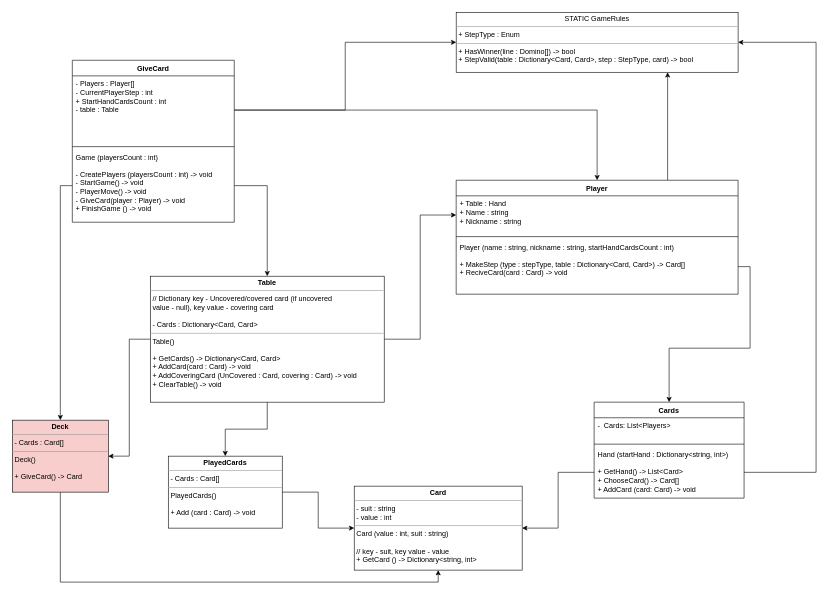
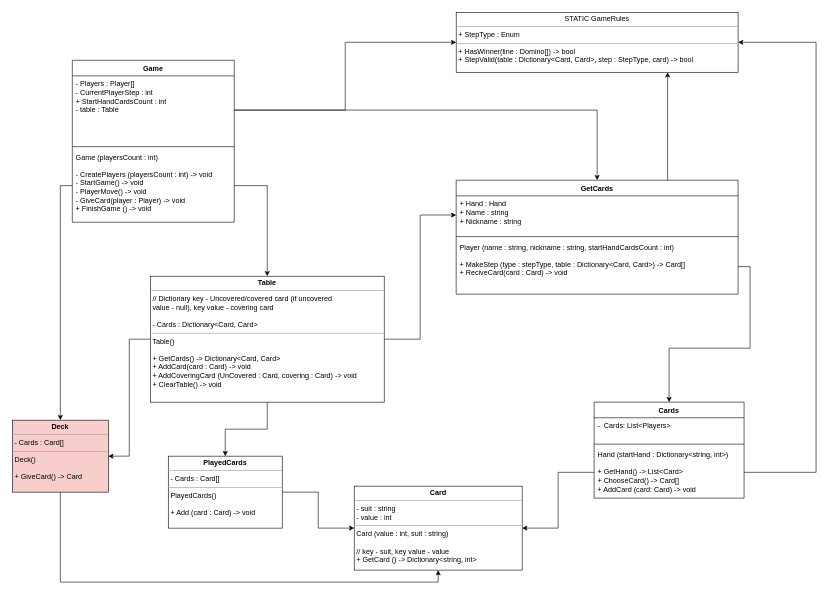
  <mxCell id="0" />
  <mxCell id="1" parent="0" />
- <mxCell id="2" value="GiveCard" style="swimlane;fontStyle=1;align=center;verticalAlign=top;childLayout=stackLayout;horizontal=1;startSize=26;horizontalStack=0;resizeParent=1;resizeParentMax=0;resizeLast=0;collapsible=1;marginBottom=0;whiteSpace=wrap;html=1;" vertex="1" parent="1"><mxGeometry x="120" y="100" width="270" height="270" as="geometry"><mxRectangle x="340" y="90" width="70" height="30" as="alternateBounds" /></mxGeometry></mxCell>
+ <mxCell id="2" value="Game" style="swimlane;fontStyle=1;align=center;verticalAlign=top;childLayout=stackLayout;horizontal=1;startSize=26;horizontalStack=0;resizeParent=1;resizeParentMax=0;resizeLast=0;collapsible=1;marginBottom=0;whiteSpace=wrap;html=1;" vertex="1" parent="1"><mxGeometry x="120" y="100" width="270" height="270" as="geometry"><mxRectangle x="340" y="90" width="70" height="30" as="alternateBounds" /></mxGeometry></mxCell>
  <mxCell id="3" value="- Players : Player[]&lt;br&gt;- CurrentPlayerStep : int&lt;br&gt;+ StartHandCardsCount : int&lt;br&gt;- table : Table" style="text;align=left;verticalAlign=top;spacingLeft=4;spacingRight=4;overflow=hidden;rotatable=0;points=[[0,0.5],[1,0.5]];portConstraint=eastwest;whiteSpace=wrap;html=1;" vertex="1" parent="2"><mxGeometry y="26" width="270" height="114" as="geometry" /></mxCell>
  <mxCell id="4" value="" style="line;strokeWidth=1;fillColor=none;align=left;verticalAlign=middle;spacingTop=-1;spacingLeft=3;spacingRight=3;rotatable=0;labelPosition=right;points=[];portConstraint=eastwest;strokeColor=inherit;" vertex="1" parent="2"><mxGeometry y="140" width="270" height="8" as="geometry" /></mxCell>
  <mxCell id="5" value="Game (playersCount : int)&lt;br&gt;&lt;br&gt;- CreatePlayers (playersCount : int) -&amp;gt; void&lt;br&gt;- StartGame() -&amp;gt; void&lt;br&gt;- PlayerMove() -&amp;gt; void&lt;br&gt;- GiveCard(player : Player) -&amp;gt; void&lt;br&gt;+ FinishGame () -&amp;gt; void" style="text;strokeColor=none;fillColor=none;align=left;verticalAlign=top;spacingLeft=4;spacingRight=4;overflow=hidden;rotatable=0;points=[[0,0.5],[1,0.5]];portConstraint=eastwest;whiteSpace=wrap;html=1;" vertex="1" parent="2"><mxGeometry y="148" width="270" height="122" as="geometry" /></mxCell>
  <mxCell id="6" style="edgeStyle=orthogonalEdgeStyle;rounded=0;orthogonalLoop=1;jettySize=auto;html=1;entryX=0.5;entryY=0;entryDx=0;entryDy=0;" edge="1" parent="1" source="9" target="23"><mxGeometry relative="1" as="geometry" /></mxCell>
  <mxCell id="7" style="edgeStyle=orthogonalEdgeStyle;rounded=0;orthogonalLoop=1;jettySize=auto;html=1;entryX=1;entryY=0.5;entryDx=0;entryDy=0;" edge="1" parent="1" source="9" target="12"><mxGeometry relative="1" as="geometry" /></mxCell>
  <mxCell id="8" style="edgeStyle=orthogonalEdgeStyle;rounded=0;orthogonalLoop=1;jettySize=auto;html=1;exitX=1;exitY=0.5;exitDx=0;exitDy=0;entryX=0;entryY=0.5;entryDx=0;entryDy=0;" edge="1" parent="1" source="9" target="19"><mxGeometry relative="1" as="geometry" /></mxCell>
  <mxCell id="9" value="&lt;p style=&quot;margin:0px;margin-top:4px;text-align:center;&quot;&gt;&lt;b&gt;Table&lt;/b&gt;&lt;/p&gt;&lt;hr size=&quot;1&quot;&gt;&lt;p style=&quot;margin:0px;margin-left:4px;&quot;&gt;// Dictionary key - Uncovered/covered card (if uncovered&lt;/p&gt;&lt;p style=&quot;margin:0px;margin-left:4px;&quot;&gt;value - null), key value - covering card&lt;/p&gt;&lt;p style=&quot;margin:0px;margin-left:4px;&quot;&gt;&lt;br&gt;&lt;/p&gt;&lt;p style=&quot;margin:0px;margin-left:4px;&quot;&gt;- Cards : Dictionary&amp;lt;Card, Card&amp;gt;&lt;br&gt;&lt;/p&gt;&lt;hr size=&quot;1&quot;&gt;&lt;p style=&quot;margin:0px;margin-left:4px;&quot;&gt;Table()&lt;/p&gt;&lt;p style=&quot;margin:0px;margin-left:4px;&quot;&gt;&lt;br&gt;&lt;/p&gt;&lt;p style=&quot;margin:0px;margin-left:4px;&quot;&gt;+ GetCards() -&amp;gt; Dictionary&amp;lt;Card, Card&amp;gt;&lt;/p&gt;&lt;p style=&quot;margin:0px;margin-left:4px;&quot;&gt;+ AddCard(card : Card) -&amp;gt; void&lt;/p&gt;&lt;p style=&quot;margin:0px;margin-left:4px;&quot;&gt;+ AddCoveringCard (UnCovered : Card, covering : Card) -&amp;gt; void&lt;/p&gt;&lt;p style=&quot;margin:0px;margin-left:4px;&quot;&gt;+ ClearTable() -&amp;gt; void&amp;nbsp;&lt;/p&gt;" style="verticalAlign=top;align=left;overflow=fill;fontSize=12;fontFamily=Helvetica;html=1;whiteSpace=wrap;" vertex="1" parent="1"><mxGeometry x="250" y="460" width="390" height="210" as="geometry" /></mxCell>
  <mxCell id="10" value="&lt;p style=&quot;margin:0px;margin-top:4px;text-align:center;&quot;&gt;&lt;b&gt;Card&lt;/b&gt;&lt;/p&gt;&lt;hr size=&quot;1&quot;&gt;&lt;p style=&quot;margin:0px;margin-left:4px;&quot;&gt;- suit : string&lt;/p&gt;&lt;p style=&quot;margin:0px;margin-left:4px;&quot;&gt;- value : int&lt;/p&gt;&lt;hr size=&quot;1&quot;&gt;&lt;p style=&quot;margin:0px;margin-left:4px;&quot;&gt;Card (value : int, suit : string)&lt;/p&gt;&lt;p style=&quot;margin:0px;margin-left:4px;&quot;&gt;&lt;br&gt;&lt;/p&gt;&lt;p style=&quot;margin:0px;margin-left:4px;&quot;&gt;// key - suit, key value - value&lt;/p&gt;&lt;p style=&quot;margin:0px;margin-left:4px;&quot;&gt;+ GetCard () -&amp;gt; Dictionary&amp;lt;string, int&amp;gt;&lt;/p&gt;" style="verticalAlign=top;align=left;overflow=fill;fontSize=12;fontFamily=Helvetica;html=1;whiteSpace=wrap;" vertex="1" parent="1"><mxGeometry x="590" y="810" width="280" height="140" as="geometry" /></mxCell>
  <mxCell id="11" style="edgeStyle=orthogonalEdgeStyle;rounded=0;orthogonalLoop=1;jettySize=auto;html=1;entryX=0.5;entryY=1;entryDx=0;entryDy=0;" edge="1" parent="1" source="12" target="10"><mxGeometry relative="1" as="geometry"><Array as="points"><mxPoint x="100" y="970" /><mxPoint x="730" y="970" /></Array></mxGeometry></mxCell>
  <mxCell id="12" value="&lt;p style=&quot;margin:0px;margin-top:4px;text-align:center;&quot;&gt;&lt;b&gt;Deck&lt;/b&gt;&lt;/p&gt;&lt;hr size=&quot;1&quot;&gt;&lt;p style=&quot;margin:0px;margin-left:4px;&quot;&gt;- Cards : Card[]&lt;/p&gt;&lt;hr size=&quot;1&quot;&gt;&lt;p style=&quot;margin:0px;margin-left:4px;&quot;&gt;Deck()&lt;/p&gt;&lt;p style=&quot;margin:0px;margin-left:4px;&quot;&gt;&lt;br&gt;&lt;/p&gt;&lt;p style=&quot;margin:0px;margin-left:4px;&quot;&gt;+ GiveCard() -&amp;gt; Card&lt;/p&gt;" style="verticalAlign=top;align=left;overflow=fill;fontSize=12;fontFamily=Helvetica;html=1;whiteSpace=wrap;fillColor=#f8cecc;" vertex="1" parent="1"><mxGeometry x="20" y="700" width="160" height="120" as="geometry" /></mxCell>
  <mxCell id="13" value="Cards" style="swimlane;fontStyle=1;align=center;verticalAlign=top;childLayout=stackLayout;horizontal=1;startSize=26;horizontalStack=0;resizeParent=1;resizeParentMax=0;resizeLast=0;collapsible=1;marginBottom=0;whiteSpace=wrap;html=1;" vertex="1" parent="1"><mxGeometry x="990" y="670" width="250" height="160" as="geometry" /></mxCell>
  <mxCell id="14" value="-&amp;nbsp; Cards: List&amp;lt;Players&amp;gt;" style="text;strokeColor=none;fillColor=none;align=left;verticalAlign=top;spacingLeft=4;spacingRight=4;overflow=hidden;rotatable=0;points=[[0,0.5],[1,0.5]];portConstraint=eastwest;whiteSpace=wrap;html=1;" vertex="1" parent="13"><mxGeometry y="26" width="250" height="40" as="geometry" /></mxCell>
  <mxCell id="15" value="" style="line;strokeWidth=1;fillColor=none;align=left;verticalAlign=middle;spacingTop=-1;spacingLeft=3;spacingRight=3;rotatable=0;labelPosition=right;points=[];portConstraint=eastwest;strokeColor=inherit;" vertex="1" parent="13"><mxGeometry y="66" width="250" height="8" as="geometry" /></mxCell>
  <mxCell id="16" value="Hand (startHand : Dictionary&amp;lt;string, int&amp;gt;)&lt;br&gt;&lt;br&gt;+ GetHand() -&amp;gt; List&amp;lt;Card&amp;gt;&lt;br&gt;+ ChooseCard() -&amp;gt; Card[]&lt;br&gt;+ AddCard (card: Card) -&amp;gt; void" style="text;strokeColor=none;fillColor=none;align=left;verticalAlign=top;spacingLeft=4;spacingRight=4;overflow=hidden;rotatable=0;points=[[0,0.5],[1,0.5]];portConstraint=eastwest;whiteSpace=wrap;html=1;" vertex="1" parent="13"><mxGeometry y="74" width="250" height="86" as="geometry" /></mxCell>
  <mxCell id="17" style="edgeStyle=orthogonalEdgeStyle;rounded=0;orthogonalLoop=1;jettySize=auto;html=1;exitX=0.75;exitY=0;exitDx=0;exitDy=0;entryX=0.75;entryY=1;entryDx=0;entryDy=0;" edge="1" parent="1" source="18" target="24"><mxGeometry relative="1" as="geometry" /></mxCell>
- <mxCell id="18" value="Player" style="swimlane;fontStyle=1;align=center;verticalAlign=top;childLayout=stackLayout;horizontal=1;startSize=26;horizontalStack=0;resizeParent=1;resizeParentMax=0;resizeLast=0;collapsible=1;marginBottom=0;whiteSpace=wrap;html=1;" vertex="1" parent="1"><mxGeometry x="760" y="300" width="470" height="190" as="geometry"><mxRectangle x="250" y="350" width="80" height="30" as="alternateBounds" /></mxGeometry></mxCell>
- <mxCell id="19" value="+ Table : Hand&lt;br&gt;+ Name : string&lt;br&gt;+ Nickname : string" style="text;strokeColor=none;fillColor=none;align=left;verticalAlign=top;spacingLeft=4;spacingRight=4;overflow=hidden;rotatable=0;points=[[0,0.5],[1,0.5]];portConstraint=eastwest;whiteSpace=wrap;html=1;" vertex="1" parent="18"><mxGeometry y="26" width="470" height="64" as="geometry" /></mxCell>
+ <mxCell id="18" value="GetCards" style="swimlane;fontStyle=1;align=center;verticalAlign=top;childLayout=stackLayout;horizontal=1;startSize=26;horizontalStack=0;resizeParent=1;resizeParentMax=0;resizeLast=0;collapsible=1;marginBottom=0;whiteSpace=wrap;html=1;" vertex="1" parent="1"><mxGeometry x="760" y="300" width="470" height="190" as="geometry"><mxRectangle x="250" y="350" width="80" height="30" as="alternateBounds" /></mxGeometry></mxCell>
+ <mxCell id="19" value="+ Hand : Hand&lt;br&gt;+ Name : string&lt;br&gt;+ Nickname : string" style="text;strokeColor=none;fillColor=none;align=left;verticalAlign=top;spacingLeft=4;spacingRight=4;overflow=hidden;rotatable=0;points=[[0,0.5],[1,0.5]];portConstraint=eastwest;whiteSpace=wrap;html=1;" vertex="1" parent="18"><mxGeometry y="26" width="470" height="64" as="geometry" /></mxCell>
  <mxCell id="20" value="" style="line;strokeWidth=1;fillColor=none;align=left;verticalAlign=middle;spacingTop=-1;spacingLeft=3;spacingRight=3;rotatable=0;labelPosition=right;points=[];portConstraint=eastwest;strokeColor=inherit;" vertex="1" parent="18"><mxGeometry y="90" width="470" height="8" as="geometry" /></mxCell>
  <mxCell id="21" value="Player (name : string, nickname : string, startHandCardsCount : int)&lt;br&gt;&lt;br&gt;+ MakeStep (type : stepType, table : Dictionary&amp;lt;Card, Card&amp;gt;) -&amp;gt; Card[]&lt;br&gt;+ ReciveCard(card : Card) -&amp;gt; void" style="text;strokeColor=none;fillColor=none;align=left;verticalAlign=top;spacingLeft=4;spacingRight=4;overflow=hidden;rotatable=0;points=[[0,0.5],[1,0.5]];portConstraint=eastwest;whiteSpace=wrap;html=1;" vertex="1" parent="18"><mxGeometry y="98" width="470" height="92" as="geometry" /></mxCell>
  <mxCell id="22" style="edgeStyle=orthogonalEdgeStyle;rounded=0;orthogonalLoop=1;jettySize=auto;html=1;entryX=0;entryY=0.5;entryDx=0;entryDy=0;" edge="1" parent="1" source="23" target="10"><mxGeometry relative="1" as="geometry" /></mxCell>
  <mxCell id="23" value="&lt;p style=&quot;margin:0px;margin-top:4px;text-align:center;&quot;&gt;&lt;b&gt;PlayedCards&lt;/b&gt;&lt;/p&gt;&lt;hr size=&quot;1&quot;&gt;&lt;p style=&quot;margin:0px;margin-left:4px;&quot;&gt;- Cards : Card[]&lt;/p&gt;&lt;hr size=&quot;1&quot;&gt;&lt;p style=&quot;margin:0px;margin-left:4px;&quot;&gt;&lt;span style=&quot;background-color: initial;&quot;&gt;PlayedCards()&lt;/span&gt;&lt;/p&gt;&lt;p style=&quot;margin:0px;margin-left:4px;&quot;&gt;&lt;span style=&quot;background-color: initial;&quot;&gt;&lt;br&gt;&lt;/span&gt;&lt;/p&gt;&lt;p style=&quot;margin:0px;margin-left:4px;&quot;&gt;&lt;span style=&quot;background-color: initial;&quot;&gt;+ Add (card : Card) -&amp;gt; void&lt;/span&gt;&lt;br&gt;&lt;/p&gt;" style="verticalAlign=top;align=left;overflow=fill;fontSize=12;fontFamily=Helvetica;html=1;whiteSpace=wrap;" vertex="1" parent="1"><mxGeometry x="280" y="760" width="190" height="120" as="geometry" /></mxCell>
  <mxCell id="24" value="&lt;p style=&quot;margin:0px;margin-top:4px;text-align:center;&quot;&gt;STATIC GameRules&lt;br&gt;&lt;/p&gt;&lt;hr size=&quot;1&quot;&gt;&lt;p style=&quot;margin:0px;margin-left:4px;&quot;&gt;+ StepType : Enum&lt;/p&gt;&lt;hr size=&quot;1&quot;&gt;&lt;p style=&quot;margin:0px;margin-left:4px;&quot;&gt;+ HasWinner(line : Domino[]) -&amp;gt; bool&lt;br style=&quot;border-color: var(--border-color);&quot;&gt;+ StepValid(table : Dictionary&amp;lt;Card, Card&amp;gt;, step : StepType, card) -&amp;gt; bool&lt;br&gt;&lt;/p&gt;" style="verticalAlign=top;align=left;overflow=fill;fontSize=12;fontFamily=Helvetica;html=1;whiteSpace=wrap;" vertex="1" parent="1"><mxGeometry x="760" y="20" width="470" height="100" as="geometry" /></mxCell>
  <mxCell id="25" style="edgeStyle=orthogonalEdgeStyle;rounded=0;orthogonalLoop=1;jettySize=auto;html=1;exitX=0;exitY=0.5;exitDx=0;exitDy=0;entryX=0.5;entryY=0;entryDx=0;entryDy=0;" edge="1" parent="1" source="5" target="12"><mxGeometry relative="1" as="geometry" /></mxCell>
  <mxCell id="26" style="edgeStyle=orthogonalEdgeStyle;rounded=0;orthogonalLoop=1;jettySize=auto;html=1;entryX=0.5;entryY=0;entryDx=0;entryDy=0;" edge="1" parent="1" source="5" target="9"><mxGeometry relative="1" as="geometry" /></mxCell>
  <mxCell id="27" style="edgeStyle=orthogonalEdgeStyle;rounded=0;orthogonalLoop=1;jettySize=auto;html=1;entryX=0.5;entryY=0;entryDx=0;entryDy=0;" edge="1" parent="1" source="3" target="18"><mxGeometry relative="1" as="geometry" /></mxCell>
  <mxCell id="28" style="edgeStyle=orthogonalEdgeStyle;rounded=0;orthogonalLoop=1;jettySize=auto;html=1;entryX=0.5;entryY=0;entryDx=0;entryDy=0;" edge="1" parent="1" source="21" target="13"><mxGeometry relative="1" as="geometry" /></mxCell>
  <mxCell id="29" style="edgeStyle=orthogonalEdgeStyle;rounded=0;orthogonalLoop=1;jettySize=auto;html=1;entryX=1;entryY=0.5;entryDx=0;entryDy=0;" edge="1" parent="1" source="16" target="10"><mxGeometry relative="1" as="geometry" /></mxCell>
  <mxCell id="30" style="edgeStyle=orthogonalEdgeStyle;rounded=0;orthogonalLoop=1;jettySize=auto;html=1;entryX=1;entryY=0.5;entryDx=0;entryDy=0;" edge="1" parent="1" source="16" target="24"><mxGeometry relative="1" as="geometry"><Array as="points"><mxPoint x="1360" y="787" /><mxPoint x="1360" y="70" /></Array></mxGeometry></mxCell>
  <mxCell id="31" style="edgeStyle=orthogonalEdgeStyle;rounded=0;orthogonalLoop=1;jettySize=auto;html=1;entryX=0;entryY=0.5;entryDx=0;entryDy=0;" edge="1" parent="1" source="3" target="24"><mxGeometry relative="1" as="geometry" /></mxCell>
